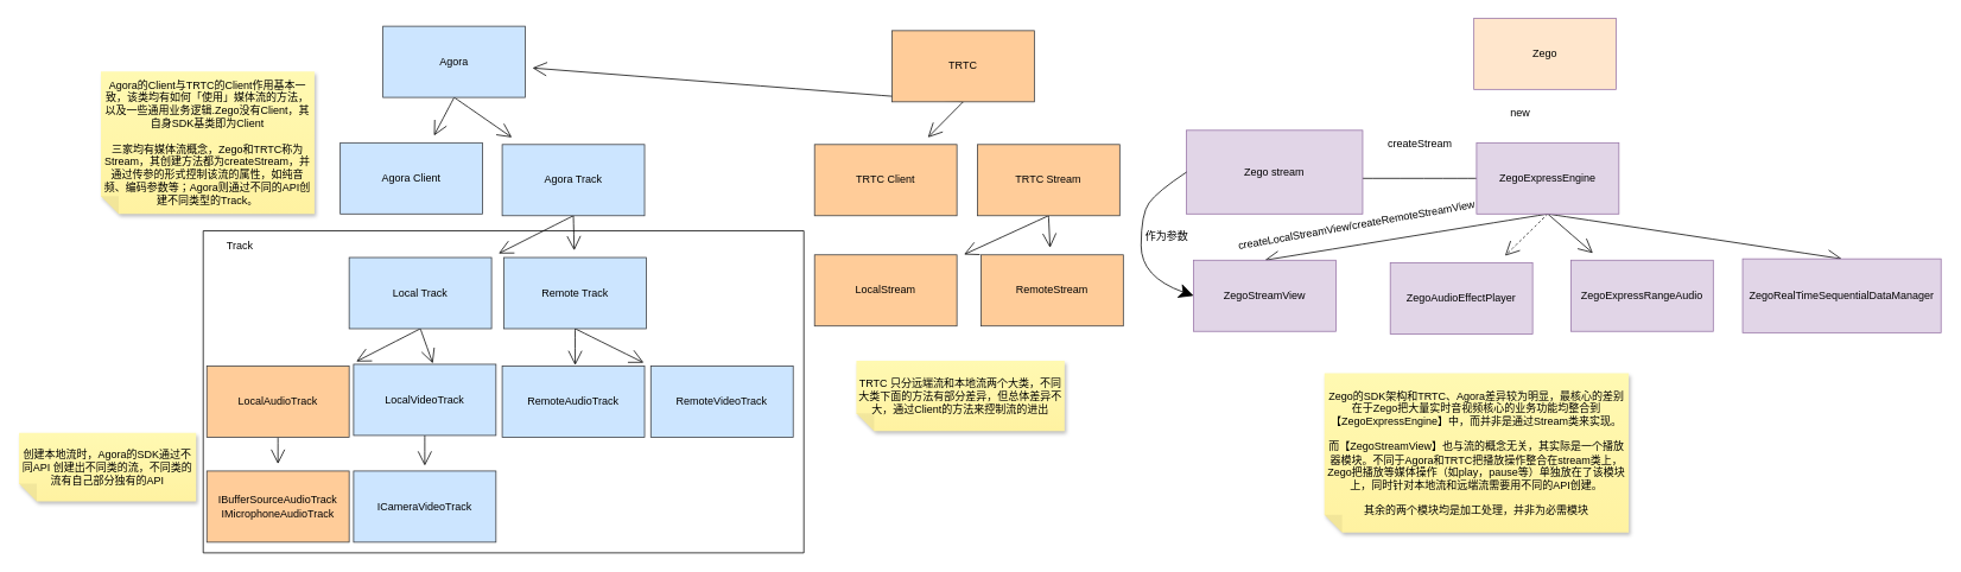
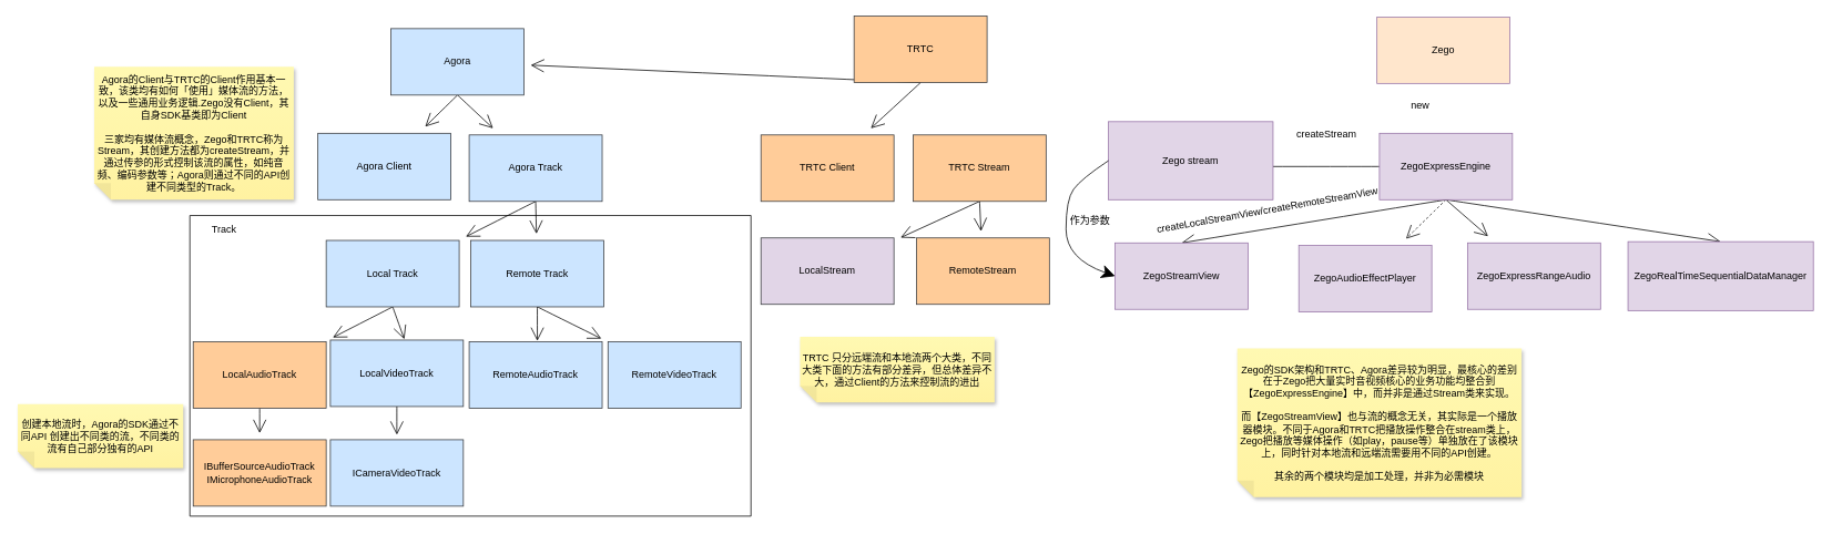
  <mxCell id="0" />
  <mxCell id="1" parent="0" />
  <mxCell id="2" style="edgeStyle=none;curved=1;rounded=0;orthogonalLoop=1;jettySize=auto;html=1;exitX=0.5;exitY=1;exitDx=0;exitDy=0;endArrow=open;startSize=14;endSize=14;sourcePerimeterSpacing=8;targetPerimeterSpacing=8;" edge="1" parent="1" source="4" target="12"><mxGeometry relative="1" as="geometry" /></mxCell>
  <mxCell id="3" style="edgeStyle=none;curved=1;rounded=0;orthogonalLoop=1;jettySize=auto;html=1;exitX=0.5;exitY=1;exitDx=0;exitDy=0;endArrow=open;startSize=14;endSize=14;sourcePerimeterSpacing=8;targetPerimeterSpacing=8;" edge="1" parent="1" source="4" target="15"><mxGeometry relative="1" as="geometry" /></mxCell>
- <mxCell id="4" value="Agora" style="rounded=0;whiteSpace=wrap;html=1;hachureGap=4;fillColor=#cce5ff;strokeColor=#36393d;" vertex="1" parent="1"><mxGeometry x="429" y="29" width="160" height="80" as="geometry" /></mxCell>
+ <mxCell id="4" value="Agora" style="rounded=0;whiteSpace=wrap;html=1;hachureGap=4;fillColor=#cce5ff;strokeColor=#36393d;" vertex="1" parent="1"><mxGeometry x="469" y="34" width="160" height="80" as="geometry" /></mxCell>
  <mxCell id="5" style="edgeStyle=none;curved=1;rounded=0;orthogonalLoop=1;jettySize=auto;html=1;exitX=0.5;exitY=1;exitDx=0;exitDy=0;endArrow=open;startSize=14;endSize=14;sourcePerimeterSpacing=8;targetPerimeterSpacing=8;" edge="1" parent="1" source="7" target="16"><mxGeometry relative="1" as="geometry" /></mxCell>
  <mxCell id="6" style="edgeStyle=none;curved=1;rounded=0;orthogonalLoop=1;jettySize=auto;html=1;exitX=0.5;exitY=1;exitDx=0;exitDy=0;endArrow=open;startSize=14;endSize=14;sourcePerimeterSpacing=8;targetPerimeterSpacing=8;" edge="1" parent="1" source="7" target="4"><mxGeometry relative="1" as="geometry" /></mxCell>
- <mxCell id="7" value="TRTC" style="rounded=0;whiteSpace=wrap;html=1;hachureGap=4;fillColor=#ffcc99;strokeColor=#36393d;" vertex="1" parent="1"><mxGeometry x="1001" y="34" width="160" height="80" as="geometry" /></mxCell>
+ <mxCell id="7" value="TRTC" style="rounded=0;whiteSpace=wrap;html=1;hachureGap=4;fillColor=#ffcc99;strokeColor=#36393d;" vertex="1" parent="1"><mxGeometry x="1026" y="19" width="160" height="80" as="geometry" /></mxCell>
  <mxCell id="8" style="edgeStyle=none;curved=1;rounded=0;orthogonalLoop=1;jettySize=auto;html=1;exitX=0.5;exitY=1;exitDx=0;exitDy=0;endArrow=open;startSize=14;endSize=14;sourcePerimeterSpacing=8;targetPerimeterSpacing=8;dashed=1;" edge="1" parent="1" source="22" target="44"><mxGeometry relative="1" as="geometry" /></mxCell>
  <mxCell id="9" style="edgeStyle=none;curved=1;rounded=0;orthogonalLoop=1;jettySize=auto;html=1;exitX=0.5;exitY=1;exitDx=0;exitDy=0;endArrow=open;startSize=14;endSize=14;sourcePerimeterSpacing=8;targetPerimeterSpacing=8;" edge="1" parent="1" source="22" target="45"><mxGeometry relative="1" as="geometry" /></mxCell>
  <mxCell id="10" style="edgeStyle=none;curved=1;rounded=0;orthogonalLoop=1;jettySize=auto;html=1;exitX=0.5;exitY=1;exitDx=0;exitDy=0;endArrow=open;startSize=14;endSize=14;sourcePerimeterSpacing=8;targetPerimeterSpacing=8;entryX=0.5;entryY=0;entryDx=0;entryDy=0;" edge="1" parent="1" source="22" target="46"><mxGeometry relative="1" as="geometry" /></mxCell>
  <mxCell id="11" value="Zego" style="rounded=0;whiteSpace=wrap;html=1;hachureGap=4;fillColor=#ffe6cc;strokeColor=#9673a6;" vertex="1" parent="1"><mxGeometry x="1655" y="20" width="160" height="80" as="geometry" /></mxCell>
  <mxCell id="12" value="Agora Client" style="rounded=0;whiteSpace=wrap;html=1;hachureGap=4;fillColor=#cce5ff;strokeColor=#36393d;" vertex="1" parent="1"><mxGeometry x="381" y="160" width="160" height="80" as="geometry" /></mxCell>
  <mxCell id="13" style="edgeStyle=none;curved=1;rounded=0;orthogonalLoop=1;jettySize=auto;html=1;exitX=0.5;exitY=1;exitDx=0;exitDy=0;endArrow=open;startSize=14;endSize=14;sourcePerimeterSpacing=8;targetPerimeterSpacing=8;" edge="1" parent="1" source="15" target="26"><mxGeometry relative="1" as="geometry" /></mxCell>
  <mxCell id="14" style="edgeStyle=none;curved=1;rounded=0;orthogonalLoop=1;jettySize=auto;html=1;exitX=0.5;exitY=1;exitDx=0;exitDy=0;endArrow=open;startSize=14;endSize=14;sourcePerimeterSpacing=8;targetPerimeterSpacing=8;" edge="1" parent="1" source="15" target="29"><mxGeometry relative="1" as="geometry" /></mxCell>
  <mxCell id="15" value="Agora Track" style="rounded=0;whiteSpace=wrap;html=1;hachureGap=4;fillColor=#cce5ff;strokeColor=#36393d;" vertex="1" parent="1"><mxGeometry x="563" y="162" width="160" height="80" as="geometry" /></mxCell>
  <mxCell id="16" value="TRTC Client" style="rounded=0;whiteSpace=wrap;html=1;hachureGap=4;fillColor=#ffcc99;strokeColor=#36393d;" vertex="1" parent="1"><mxGeometry x="914" y="162" width="160" height="80" as="geometry" /></mxCell>
  <mxCell id="17" style="edgeStyle=none;curved=1;rounded=0;orthogonalLoop=1;jettySize=auto;html=1;exitX=0.5;exitY=1;exitDx=0;exitDy=0;endArrow=open;startSize=14;endSize=14;sourcePerimeterSpacing=8;targetPerimeterSpacing=8;" edge="1" parent="1" source="19" target="41"><mxGeometry relative="1" as="geometry" /></mxCell>
  <mxCell id="18" style="edgeStyle=none;curved=1;rounded=0;orthogonalLoop=1;jettySize=auto;html=1;exitX=0.5;exitY=1;exitDx=0;exitDy=0;endArrow=open;startSize=14;endSize=14;sourcePerimeterSpacing=8;targetPerimeterSpacing=8;" edge="1" parent="1" source="19" target="42"><mxGeometry relative="1" as="geometry" /></mxCell>
  <mxCell id="19" value="TRTC Stream" style="rounded=0;whiteSpace=wrap;html=1;hachureGap=4;fillColor=#ffcc99;strokeColor=#36393d;" vertex="1" parent="1"><mxGeometry x="1097" y="162" width="160" height="80" as="geometry" /></mxCell>
  <mxCell id="20" style="edgeStyle=none;curved=1;rounded=0;orthogonalLoop=1;jettySize=auto;html=1;exitX=0.5;exitY=1;exitDx=0;exitDy=0;endArrow=open;startSize=14;endSize=14;sourcePerimeterSpacing=8;targetPerimeterSpacing=8;entryX=0.5;entryY=0;entryDx=0;entryDy=0;" edge="1" parent="1" source="22" target="49"><mxGeometry relative="1" as="geometry" /></mxCell>
  <mxCell id="21" style="edgeStyle=none;curved=1;rounded=0;orthogonalLoop=1;jettySize=auto;html=1;exitX=0;exitY=0.5;exitDx=0;exitDy=0;endArrow=open;startSize=14;endSize=14;sourcePerimeterSpacing=8;targetPerimeterSpacing=8;" edge="1" parent="1" source="22"><mxGeometry relative="1" as="geometry"><mxPoint x="1504" y="200" as="targetPoint" /></mxGeometry></mxCell>
  <mxCell id="22" value="ZegoExpressEngine" style="rounded=0;whiteSpace=wrap;html=1;hachureGap=4;fillColor=#e1d5e7;strokeColor=#9673a6;" vertex="1" parent="1"><mxGeometry x="1658" y="160" width="160" height="80" as="geometry" /></mxCell>
  <mxCell id="23" value="Agora的Client与TRTC的Client作用基本一致，该类均有如何「使用」媒体流的方法，以及一些通用业务逻辑.Zego没有Client，其自身SDK基类即为Client&lt;br&gt;&lt;br&gt;三家均有媒体流概念，Zego和TRTC称为Stream，其创建方法都为createStream，并通过传参的形式控制该流的属性，如纯音频、编码参数等；Agora则通过不同的API创建不同类型的Track。" style="shape=note;whiteSpace=wrap;html=1;backgroundOutline=1;fontColor=#000000;darkOpacity=0.05;fillColor=#FFF9B2;strokeColor=none;fillStyle=solid;direction=west;gradientDirection=north;gradientColor=#FFF2A1;shadow=1;size=20;pointerEvents=1;hachureGap=4;" vertex="1" parent="1"><mxGeometry x="112" y="80" width="240" height="160" as="geometry" /></mxCell>
  <mxCell id="24" style="edgeStyle=none;curved=1;rounded=0;orthogonalLoop=1;jettySize=auto;html=1;exitX=0.5;exitY=1;exitDx=0;exitDy=0;endArrow=open;startSize=14;endSize=14;sourcePerimeterSpacing=8;targetPerimeterSpacing=8;" edge="1" parent="1" source="26" target="31"><mxGeometry relative="1" as="geometry" /></mxCell>
  <mxCell id="25" style="edgeStyle=none;curved=1;rounded=0;orthogonalLoop=1;jettySize=auto;html=1;exitX=0.5;exitY=1;exitDx=0;exitDy=0;endArrow=open;startSize=14;endSize=14;sourcePerimeterSpacing=8;targetPerimeterSpacing=8;" edge="1" parent="1" source="26"><mxGeometry relative="1" as="geometry"><mxPoint x="485" y="408" as="targetPoint" /></mxGeometry></mxCell>
  <mxCell id="26" value="Local Track" style="rounded=0;whiteSpace=wrap;html=1;hachureGap=4;fillColor=#cce5ff;strokeColor=#36393d;" vertex="1" parent="1"><mxGeometry x="391" y="289" width="160" height="80" as="geometry" /></mxCell>
  <mxCell id="27" style="edgeStyle=none;curved=1;rounded=0;orthogonalLoop=1;jettySize=auto;html=1;exitX=0.5;exitY=1;exitDx=0;exitDy=0;endArrow=open;startSize=14;endSize=14;sourcePerimeterSpacing=8;targetPerimeterSpacing=8;" edge="1" parent="1" source="29" target="33"><mxGeometry relative="1" as="geometry" /></mxCell>
  <mxCell id="28" style="edgeStyle=none;curved=1;rounded=0;orthogonalLoop=1;jettySize=auto;html=1;exitX=0.5;exitY=1;exitDx=0;exitDy=0;endArrow=open;startSize=14;endSize=14;sourcePerimeterSpacing=8;targetPerimeterSpacing=8;" edge="1" parent="1" source="29"><mxGeometry relative="1" as="geometry"><mxPoint x="645" y="410" as="targetPoint" /></mxGeometry></mxCell>
  <mxCell id="29" value="Remote Track" style="rounded=0;whiteSpace=wrap;html=1;hachureGap=4;fillColor=#cce5ff;strokeColor=#36393d;" vertex="1" parent="1"><mxGeometry x="565" y="289" width="160" height="80" as="geometry" /></mxCell>
  <mxCell id="30" style="edgeStyle=none;curved=1;rounded=0;orthogonalLoop=1;jettySize=auto;html=1;exitX=0.5;exitY=1;exitDx=0;exitDy=0;endArrow=open;startSize=14;endSize=14;sourcePerimeterSpacing=8;targetPerimeterSpacing=8;" edge="1" parent="1" source="31" target="35"><mxGeometry relative="1" as="geometry" /></mxCell>
  <mxCell id="31" value="LocalAudioTrack" style="rounded=0;whiteSpace=wrap;html=1;hachureGap=4;fillColor=#ffcc99;strokeColor=#36393d;" vertex="1" parent="1"><mxGeometry x="231" y="411" width="160" height="80" as="geometry" /></mxCell>
  <mxCell id="32" style="edgeStyle=none;curved=1;rounded=0;orthogonalLoop=1;jettySize=auto;html=1;exitX=0.5;exitY=1;exitDx=0;exitDy=0;endArrow=open;startSize=14;endSize=14;sourcePerimeterSpacing=8;targetPerimeterSpacing=8;" edge="1" parent="1" source="40"><mxGeometry relative="1" as="geometry"><mxPoint x="476" y="523" as="targetPoint" /></mxGeometry></mxCell>
  <mxCell id="33" value="RemoteVideoTrack" style="rounded=0;whiteSpace=wrap;html=1;hachureGap=4;fillColor=#cce5ff;strokeColor=#36393d;" vertex="1" parent="1"><mxGeometry x="730" y="411" width="160" height="80" as="geometry" /></mxCell>
  <mxCell id="34" value="RemoteAudioTrack" style="rounded=0;whiteSpace=wrap;html=1;hachureGap=4;fillColor=#cce5ff;strokeColor=#36393d;" vertex="1" parent="1"><mxGeometry x="563" y="411" width="160" height="80" as="geometry" /></mxCell>
  <mxCell id="35" value="IBufferSourceAudioTrack&lt;br&gt;IMicrophoneAudioTrack" style="rounded=0;whiteSpace=wrap;html=1;hachureGap=4;fillColor=#ffcc99;strokeColor=#36393d;" vertex="1" parent="1"><mxGeometry x="231" y="529" width="160" height="80" as="geometry" /></mxCell>
  <mxCell id="36" value="ICameraVideoTrack" style="rounded=0;whiteSpace=wrap;html=1;hachureGap=4;fillColor=#cce5ff;strokeColor=#36393d;" vertex="1" parent="1"><mxGeometry x="396" y="529" width="160" height="80" as="geometry" /></mxCell>
  <mxCell id="37" value="创建本地流时，Agora的SDK通过不同API 创建出不同类的流，不同类的流有自己部分独有的API" style="shape=note;whiteSpace=wrap;html=1;backgroundOutline=1;fontColor=#000000;darkOpacity=0.05;fillColor=#FFF9B2;strokeColor=none;fillStyle=solid;direction=west;gradientDirection=north;gradientColor=#FFF2A1;shadow=1;size=20;pointerEvents=1;hachureGap=4;" vertex="1" parent="1"><mxGeometry x="20" y="486" width="199" height="77" as="geometry" /></mxCell>
  <mxCell id="38" value="" style="swimlane;startSize=0;hachureGap=4;" vertex="1" parent="1"><mxGeometry x="227" y="259" width="675" height="362" as="geometry" /></mxCell>
  <mxCell id="39" value="Track" style="text;html=1;align=center;verticalAlign=middle;resizable=0;points=[];autosize=1;strokeColor=none;fillColor=none;hachureGap=4;" vertex="1" parent="38"><mxGeometry x="17" y="4" width="48" height="26" as="geometry" /></mxCell>
  <mxCell id="40" value="LocalVideoTrack" style="rounded=0;whiteSpace=wrap;html=1;hachureGap=4;fillColor=#cce5ff;strokeColor=#36393d;" vertex="1" parent="38"><mxGeometry x="169" y="150" width="160" height="80" as="geometry" /></mxCell>
- <mxCell id="41" value="LocalStream" style="rounded=0;whiteSpace=wrap;html=1;hachureGap=4;fillColor=#ffcc99;strokeColor=#36393d;" vertex="1" parent="1"><mxGeometry x="914" y="286" width="160" height="80" as="geometry" /></mxCell>
+ <mxCell id="41" value="LocalStream" style="rounded=0;whiteSpace=wrap;html=1;hachureGap=4;fillColor=#e1d5e7;strokeColor=#36393d;" vertex="1" parent="1"><mxGeometry x="914" y="286" width="160" height="80" as="geometry" /></mxCell>
  <mxCell id="42" value="RemoteStream" style="rounded=0;whiteSpace=wrap;html=1;hachureGap=4;fillColor=#ffcc99;strokeColor=#36393d;" vertex="1" parent="1"><mxGeometry x="1101" y="286" width="160" height="80" as="geometry" /></mxCell>
  <mxCell id="43" value="TRTC 只分远端流和本地流两个大类，不同大类下面的方法有部分差异，但总体差异不大，通过Client的方法来控制流的进出" style="shape=note;whiteSpace=wrap;html=1;backgroundOutline=1;fontColor=#000000;darkOpacity=0.05;fillColor=#FFF9B2;strokeColor=none;fillStyle=solid;direction=west;gradientDirection=north;gradientColor=#FFF2A1;shadow=1;size=20;pointerEvents=1;hachureGap=4;" vertex="1" parent="1"><mxGeometry x="961" y="405" width="234" height="79" as="geometry" /></mxCell>
  <mxCell id="44" value="ZegoAudioEffectPlayer" style="rounded=0;whiteSpace=wrap;html=1;hachureGap=4;fillColor=#e1d5e7;strokeColor=#9673a6;" vertex="1" parent="1"><mxGeometry x="1561" y="295" width="160" height="80" as="geometry" /></mxCell>
  <mxCell id="45" value="ZegoExpressRangeAudio" style="rounded=0;whiteSpace=wrap;html=1;hachureGap=4;fillColor=#e1d5e7;strokeColor=#9673a6;" vertex="1" parent="1"><mxGeometry x="1764" y="292" width="160" height="80" as="geometry" /></mxCell>
  <mxCell id="46" value="ZegoStreamView" style="rounded=0;whiteSpace=wrap;html=1;hachureGap=4;fillColor=#e1d5e7;strokeColor=#9673a6;" vertex="1" parent="1"><mxGeometry x="1340" y="292" width="160" height="80" as="geometry" /></mxCell>
  <mxCell id="47" value="Zego的SDK架构和TRTC、Agora差异较为明显，最核心的差别在于Zego把大量实时音视频核心的业务功能均整合到【ZegoExpressEngine】中，而并非是通过Stream类来实现。&lt;br&gt;&lt;br&gt;而【ZegoStreamView】也与流的概念无关，其实际是一个播放器模块。不同于Agora和TRTC把播放操作整合在stream类上，Zego把播放等媒体操作（如play，pause等）单独放在了该模块上，同时针对本地流和远端流需要用不同的API创建。&lt;br&gt;&lt;br&gt;其余的两个模块均是加工处理，并非为必需模块" style="shape=note;whiteSpace=wrap;html=1;backgroundOutline=1;fontColor=#000000;darkOpacity=0.05;fillColor=#FFF9B2;strokeColor=none;fillStyle=solid;direction=west;gradientDirection=north;gradientColor=#FFF2A1;shadow=1;size=20;pointerEvents=1;hachureGap=4;" vertex="1" parent="1"><mxGeometry x="1487" y="419" width="342" height="179" as="geometry" /></mxCell>
  <mxCell id="48" value="new&amp;nbsp;" style="text;strokeColor=none;fillColor=none;html=1;align=center;verticalAlign=middle;whiteSpace=wrap;rounded=0;hachureGap=4;" vertex="1" parent="1"><mxGeometry x="1679" y="112" width="60" height="30" as="geometry" /></mxCell>
  <mxCell id="49" value="ZegoRealTimeSequentialDataManager" style="rounded=0;whiteSpace=wrap;html=1;hachureGap=4;fillColor=#e1d5e7;strokeColor=#9673a6;" vertex="1" parent="1"><mxGeometry x="1957" y="290.5" width="223" height="83" as="geometry" /></mxCell>
  <mxCell id="50" value="Zego stream" style="rounded=0;whiteSpace=wrap;html=1;hachureGap=4;fillColor=#e1d5e7;strokeColor=#9673a6;" vertex="1" parent="1"><mxGeometry x="1332" y="146" width="198" height="94" as="geometry" /></mxCell>
  <mxCell id="51" value="createStream" style="text;html=1;align=center;verticalAlign=middle;resizable=0;points=[];autosize=1;strokeColor=none;fillColor=none;hachureGap=4;" vertex="1" parent="1"><mxGeometry x="1549" y="148" width="90" height="26" as="geometry" /></mxCell>
  <mxCell id="52" value="createLocalStreamView/createRemoteStreamView" style="text;html=1;align=center;verticalAlign=middle;resizable=0;points=[];autosize=1;strokeColor=none;fillColor=none;hachureGap=4;rotation=-10;" vertex="1" parent="1"><mxGeometry x="1379" y="240" width="288" height="26" as="geometry" /></mxCell>
  <mxCell id="53" value="" style="curved=1;endArrow=none;html=1;rounded=0;startSize=14;endSize=14;sourcePerimeterSpacing=8;targetPerimeterSpacing=8;exitX=0;exitY=0.5;exitDx=0;exitDy=0;entryX=0;entryY=0.5;entryDx=0;entryDy=0;endFill=0;startArrow=classic;startFill=1;" edge="1" parent="1" source="46" target="50"><mxGeometry width="50" height="50" relative="1" as="geometry"><mxPoint y="352" as="sourcePoint" x="1268" /><mxPoint x="1318" y="302" as="targetPoint" /><Array as="points"><mxPoint x="1281" y="311" /><mxPoint x="1281" y="240" /><mxPoint x="1299" y="215" /></Array></mxGeometry></mxCell>
  <mxCell id="54" value="作为参数" style="text;html=1;strokeColor=none;fillColor=none;align=center;verticalAlign=middle;whiteSpace=wrap;rounded=0;hachureGap=4;" vertex="1" parent="1"><mxGeometry x="1280" y="251" width="60" height="30" as="geometry" /></mxCell>
